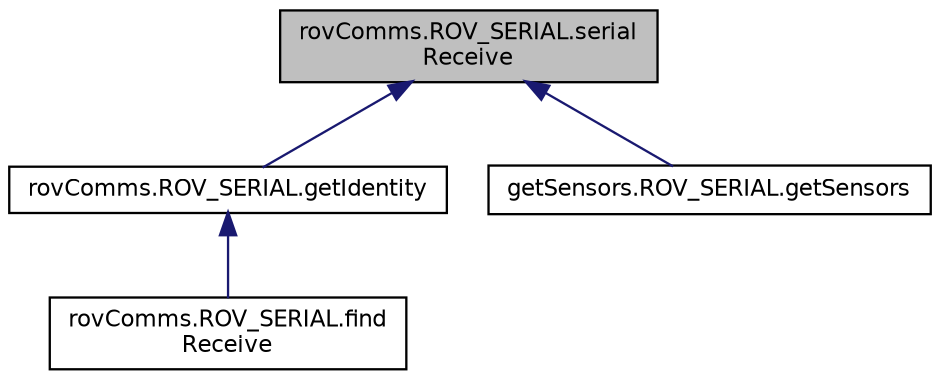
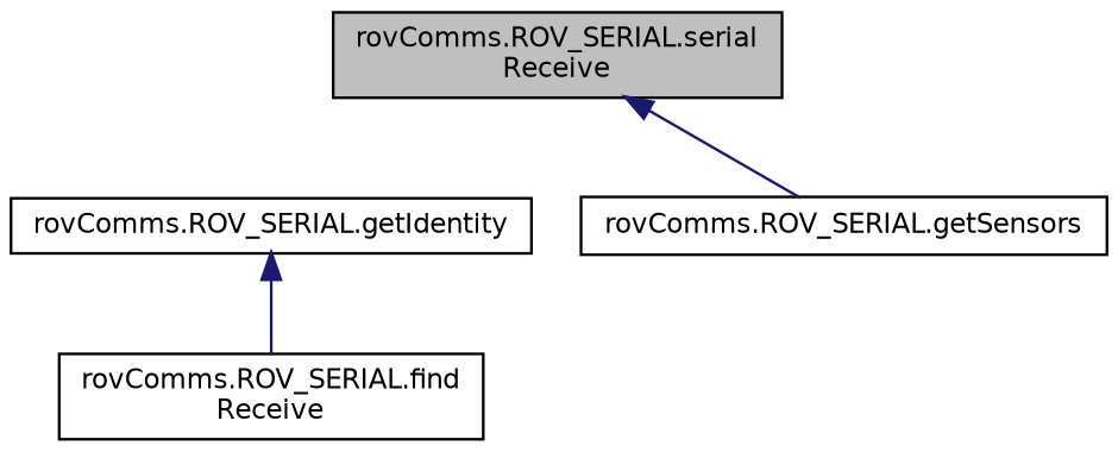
  digraph {
    rankdir=TB
    node [color=black fillcolor=white fontname=Helvetica fontsize=10 shape=record style=filled]
    edge [color=midnightblue dir=back fontname=Helvetica fontsize=10 labelfontname=Helvetica labelfontsize=10 style=solid]
    n1 [fillcolor=grey75 fontcolor=black height=0.2 label="rovComms.ROV_SERIAL.serial\lReceive" width=0.4]
    n2 [height=0.2 label="rovComms.ROV_SERIAL.getIdentity" width=0.4]
-   n3 [height=0.2 label="getSensors.ROV_SERIAL.getSensors" width=0.4]
+   n3 [height=0.2 label="rovComms.ROV_SERIAL.getSensors" width=0.4]
    n4 [height=0.2 label="rovComms.ROV_SERIAL.find\lReceive" width=0.4]
-   n1 -> n2
    n1 -> n3
    n2 -> n4
  }
